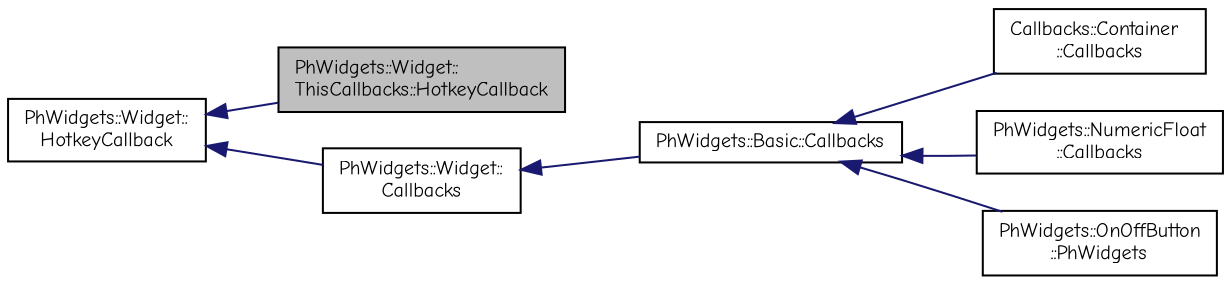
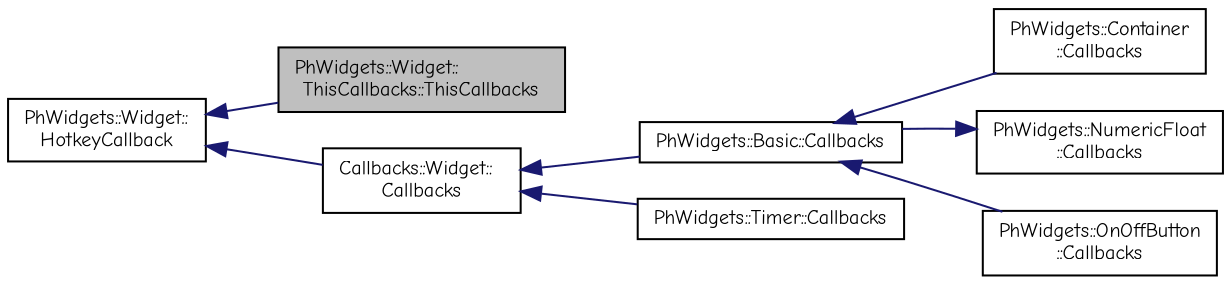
  digraph {
    fontname="Comic Neue"
    rankdir=LR
    node [color=black fillcolor=white fontname="Comic Neue" fontsize=10 shape=record style=filled]
    edge [color=midnightblue dir=back fontname="Comic Neue" fontsize=10 labelfontname=Helvetica labelfontsize=10 style=solid]
-   n1 [fillcolor=grey75 fontcolor=black height=0.2 label="PhWidgets::Widget::\lThisCallbacks::HotkeyCallback" width=0.4]
+   n1 [fillcolor=grey75 fontcolor=black height=0.2 label="PhWidgets::Widget::\lThisCallbacks::ThisCallbacks" width=0.4]
    n2 [height=0.2 label="PhWidgets::Widget::\lHotkeyCallback" width=0.4]
-   n3 [height=0.2 label="PhWidgets::Widget::\lCallbacks" width=0.4]
+   n3 [height=0.2 label="Callbacks::Widget::\lCallbacks" width=0.4]
    n4 [height=0.2 label="PhWidgets::Basic::Callbacks" width=0.4]
-   n6 [height=0.2 label="Callbacks::Container\l::Callbacks" width=0.4]
+   n5 [height=0.2 label="PhWidgets::Timer::Callbacks" width=0.4]
+   n6 [height=0.2 label="PhWidgets::Container\l::Callbacks" width=0.4]
    n7 [height=0.2 label="PhWidgets::NumericFloat\l::Callbacks" width=0.4]
-   n8 [height=0.2 label="PhWidgets::OnOffButton\l::PhWidgets" width=0.4]
+   n8 [height=0.2 label="PhWidgets::OnOffButton\l::Callbacks" width=0.4]
    n2 -> n1
    n2 -> n3
    n3 -> n4
+   n3 -> n5
    n4 -> n6
-   n4 -> n7
+   n7 -> n4
    n4 -> n8
  }
